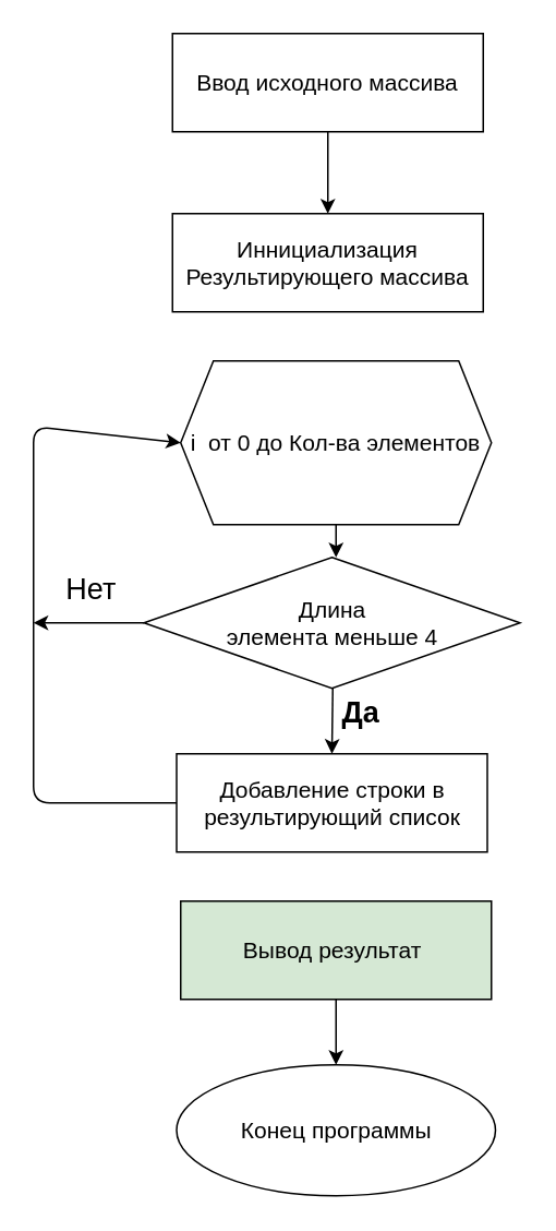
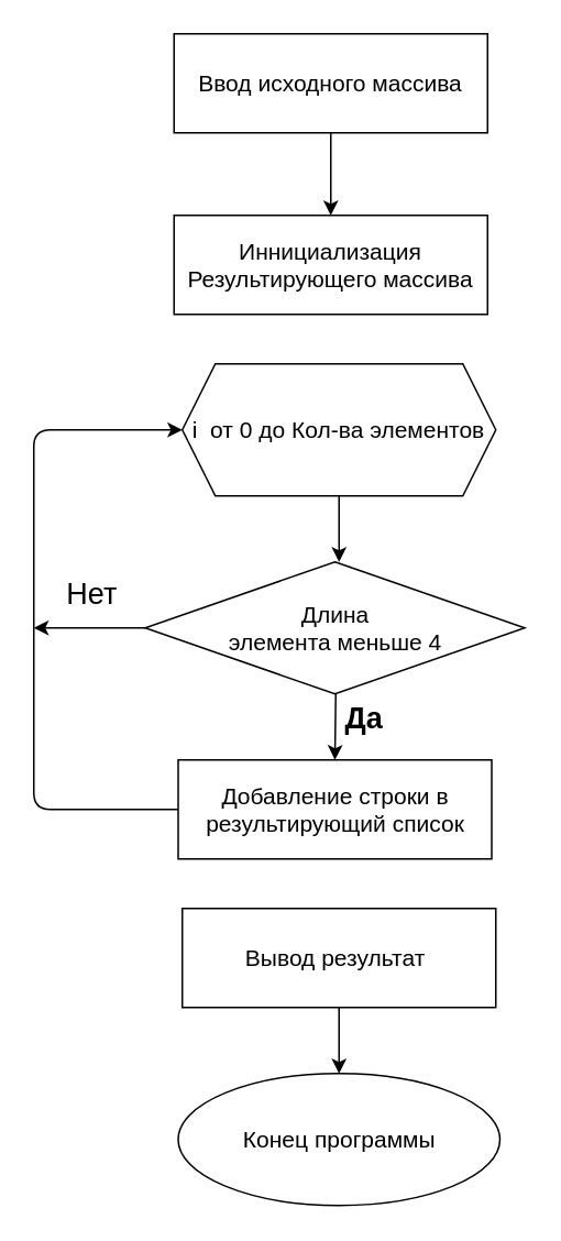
  <mxCell id="0" />
  <mxCell id="1" parent="0" />
  <mxCell id="2" style="edgeStyle=none;html=1;exitX=0.5;exitY=1;exitDx=0;exitDy=0;entryX=0.5;entryY=0;entryDx=0;entryDy=0;fontSize=14;" edge="1" parent="1" source="3" target="4"><mxGeometry relative="1" as="geometry" /></mxCell>
  <mxCell id="3" value="Ввод исходного массива" style="whiteSpace=wrap;html=1;fontSize=14;" vertex="1" parent="1"><mxGeometry x="105" y="20" width="190" height="60" as="geometry" /></mxCell>
  <mxCell id="4" value="Иннициализация Результирующего массива" style="whiteSpace=wrap;html=1;fontSize=14;" vertex="1" parent="1"><mxGeometry x="105" y="130" width="190" height="60" as="geometry" /></mxCell>
  <mxCell id="5" style="edgeStyle=none;html=1;entryX=0.5;entryY=0;entryDx=0;entryDy=0;fontSize=14;" edge="1" parent="1" target="9"><mxGeometry relative="1" as="geometry"><mxPoint x="203" y="420" as="sourcePoint" /></mxGeometry></mxCell>
  <mxCell id="6" style="edgeStyle=none;html=1;exitX=0.5;exitY=1;exitDx=0;exitDy=0;entryX=0.5;entryY=0;entryDx=0;entryDy=0;fontSize=14;" edge="1" parent="1" source="7" target="10"><mxGeometry relative="1" as="geometry" /></mxCell>
- <mxCell id="7" value="Вывод результат&amp;nbsp;" style="whiteSpace=wrap;html=1;fontSize=14;fillColor=#d5e8d4;" vertex="1" parent="1"><mxGeometry x="110" y="550" width="190" height="60" as="geometry" /></mxCell>
+ <mxCell id="7" value="Вывод результат&amp;nbsp;" style="whiteSpace=wrap;html=1;fontSize=14;" vertex="1" parent="1"><mxGeometry x="110" y="550" width="190" height="60" as="geometry" /></mxCell>
  <mxCell id="8" style="edgeStyle=none;html=1;exitX=0;exitY=0.5;exitDx=0;exitDy=0;entryX=0;entryY=0.5;entryDx=0;entryDy=0;fontSize=14;" edge="1" parent="1" source="9" target="12"><mxGeometry relative="1" as="geometry"><Array as="points"><mxPoint x="20" y="490" /><mxPoint x="20" y="260" /></Array></mxGeometry></mxCell>
  <mxCell id="9" value="Добавление строки в результирующий список" style="whiteSpace=wrap;html=1;fontSize=14;" vertex="1" parent="1"><mxGeometry x="107.5" y="460" width="190" height="60" as="geometry" /></mxCell>
  <mxCell id="10" value="Конец программы&lt;br&gt;" style="ellipse;whiteSpace=wrap;html=1;fontSize=14;" vertex="1" parent="1"><mxGeometry x="107.5" y="650" width="195" height="80" as="geometry" /></mxCell>
  <mxCell id="11" style="edgeStyle=none;html=1;exitX=0.5;exitY=1;exitDx=0;exitDy=0;entryX=0.5;entryY=0;entryDx=0;entryDy=0;fontSize=14;" edge="1" parent="1" source="12"><mxGeometry relative="1" as="geometry"><mxPoint x="205" y="340" as="targetPoint" /></mxGeometry></mxCell>
- <mxCell id="12" value="i&amp;nbsp; от 0 до Кол-ва элементов" style="shape=hexagon;perimeter=hexagonPerimeter2;whiteSpace=wrap;html=1;fixedSize=1;fontSize=14;" vertex="1" parent="1"><mxGeometry x="110" y="220" width="190" height="100" as="geometry" /></mxCell>
+ <mxCell id="12" value="i&amp;nbsp; от 0 до Кол-ва элементов" style="shape=hexagon;perimeter=hexagonPerimeter2;whiteSpace=wrap;html=1;fixedSize=1;fontSize=14;" vertex="1" parent="1"><mxGeometry x="110" y="220" width="190" height="80" as="geometry" /></mxCell>
  <mxCell id="13" style="edgeStyle=none;html=1;exitX=0;exitY=0.5;exitDx=0;exitDy=0;fontSize=14;" edge="1" parent="1" source="14"><mxGeometry relative="1" as="geometry"><mxPoint x="20" y="380" as="targetPoint" /></mxGeometry></mxCell>
  <mxCell id="14" value="Длина &lt;br&gt;элемента меньше 4" style="rhombus;whiteSpace=wrap;html=1;fontSize=14;" vertex="1" parent="1"><mxGeometry x="87.5" y="340" width="230" height="80" as="geometry" /></mxCell>
  <mxCell id="15" value="&lt;b style=&quot;&quot;&gt;&lt;font style=&quot;font-size: 18px;&quot;&gt;Да&lt;/font&gt;&lt;/b&gt;" style="text;html=1;align=center;verticalAlign=middle;resizable=0;points=[];autosize=1;strokeColor=none;fillColor=none;fontSize=14;" vertex="1" parent="1"><mxGeometry x="195" y="415" width="50" height="40" as="geometry" /></mxCell>
  <mxCell id="16" value="Нет" style="text;html=1;align=center;verticalAlign=middle;resizable=0;points=[];autosize=1;strokeColor=none;fillColor=none;fontSize=18;" vertex="1" parent="1"><mxGeometry x="30" y="340" width="50" height="40" as="geometry" /></mxCell>
